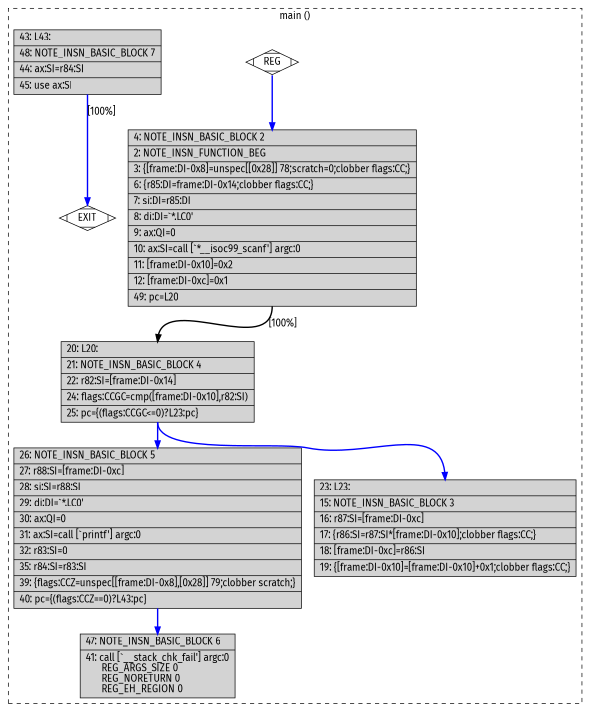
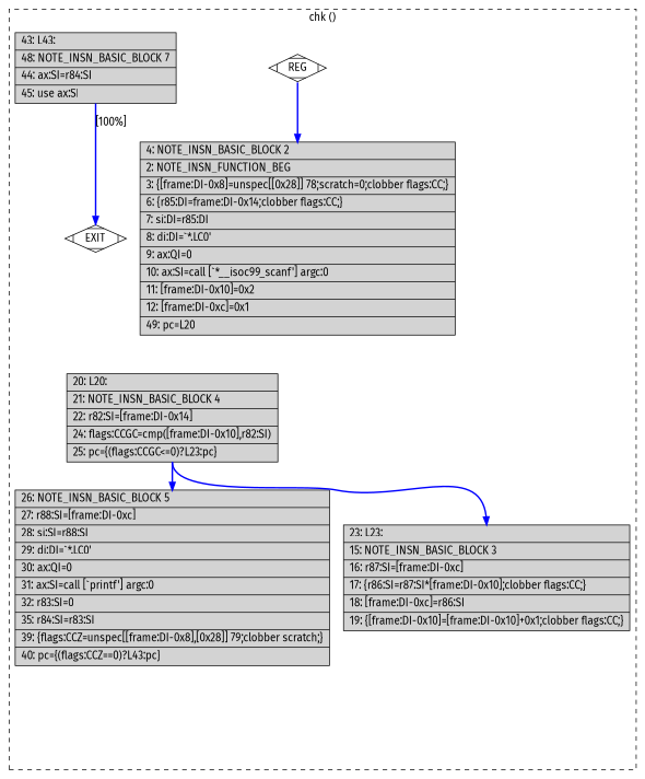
  digraph {
    fontname="Fira Sans"
    node [fillcolor=lightgrey fontname="Fira Sans" shape=record style=filled]
    edge [color=blue constraint=true fontname="Fira Sans" headport=n style="solid,bold" tailport=s weight=100]
    n1 [fillcolor=white label=REG shape=Mdiamond]
    n2 [label="{\ \ \ \ 4:\ NOTE_INSN_BASIC_BLOCK\ 2\l|\ \ \ \ 2:\ NOTE_INSN_FUNCTION_BEG\l|\ \ \ \ 3:\ \{[frame:DI-0x8]=unspec[[0x28]]\ 78;scratch=0;clobber\ flags:CC;\}\l|\ \ \ \ 6:\ \{r85:DI=frame:DI-0x14;clobber\ flags:CC;\}\l|\ \ \ \ 7:\ si:DI=r85:DI\l|\ \ \ \ 8:\ di:DI=`*.LC0'\l|\ \ \ \ 9:\ ax:QI=0\l|\ \ \ 10:\ ax:SI=call\ [`*__isoc99_scanf']\ argc:0\l|\ \ \ 11:\ [frame:DI-0x10]=0x2\l|\ \ \ 12:\ [frame:DI-0xc]=0x1\l|\ \ \ 49:\ pc=L20\l}"]
    n3 [fillcolor=white label=EXIT shape=Mdiamond]
    n4 [label="{\ \ \ 20:\ L20:\l|\ \ \ 21:\ NOTE_INSN_BASIC_BLOCK\ 4\l|\ \ \ 22:\ r82:SI=[frame:DI-0x14]\l|\ \ \ 24:\ flags:CCGC=cmp([frame:DI-0x10],r82:SI)\l|\ \ \ 25:\ pc=\{(flags:CCGC\<=0)?L23:pc\}\l}"]
    n5 [label="{\ \ \ 26:\ NOTE_INSN_BASIC_BLOCK\ 5\l|\ \ \ 27:\ r88:SI=[frame:DI-0xc]\l|\ \ \ 28:\ si:SI=r88:SI\l|\ \ \ 29:\ di:DI=`*.LC0'\l|\ \ \ 30:\ ax:QI=0\l|\ \ \ 31:\ ax:SI=call\ [`printf']\ argc:0\l|\ \ \ 32:\ r83:SI=0\l|\ \ \ 35:\ r84:SI=r83:SI\l|\ \ \ 39:\ \{flags:CCZ=unspec[[frame:DI-0x8],[0x28]]\ 79;clobber\ scratch;\}\l|\ \ \ 40:\ pc=\{(flags:CCZ==0)?L43:pc\}\l}"]
    n6 [label="{\ \ \ 23:\ L23:\l|\ \ \ 15:\ NOTE_INSN_BASIC_BLOCK\ 3\l|\ \ \ 16:\ r87:SI=[frame:DI-0xc]\l|\ \ \ 17:\ \{r86:SI=r87:SI*[frame:DI-0x10];clobber\ flags:CC;\}\l|\ \ \ 18:\ [frame:DI-0xc]=r86:SI\l|\ \ \ 19:\ \{[frame:DI-0x10]=[frame:DI-0x10]+0x1;clobber\ flags:CC;\}\l}"]
-   n7 [label="{\ \ \ 47:\ NOTE_INSN_BASIC_BLOCK\ 6\l|\ \ \ 41:\ call\ [`__stack_chk_fail']\ argc:0\l\ \ \ \ \ \ REG_ARGS_SIZE\ 0\l\ \ \ \ \ \ REG_NORETURN\ 0\l\ \ \ \ \ \ REG_EH_REGION\ 0\l}"]
    n8 [label="{\ \ \ 43:\ L43:\l|\ \ \ 48:\ NOTE_INSN_BASIC_BLOCK\ 7\l|\ \ \ 44:\ ax:SI=r84:SI\l|\ \ \ 45:\ use\ ax:SI\l}"]
    subgraph cluster_1 {
      color=black
-     label="main ()"
+     label="chk ()"
      style=dashed
      n1
      n2
      n3
      n4
      n5
      n6
-     n7
      n8
    }
    n1 -> n2
    n1 -> n3 [style=invis color="" weight=""]
-   n2 -> n4 [color=black label="[100%]" weight=10]
    n4 -> n5
    n4 -> n6 [weight=10]
-   n5 -> n7
    n8 -> n3 [label="[100%]"]
  }
